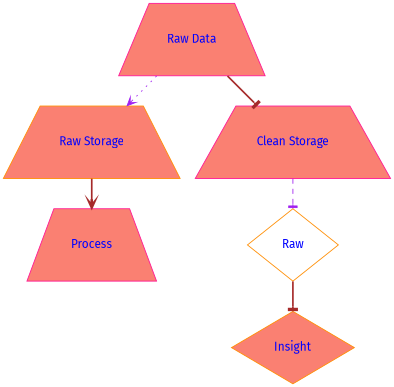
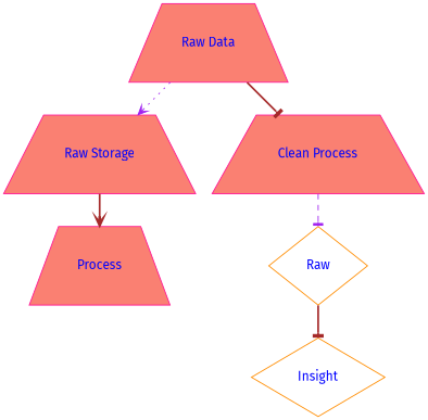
  digraph {
    fontname="Fira Sans"
    rankdir=TB
    node [color=deeppink fillcolor=salmon fontcolor=blue fontname="Fira Sans" margin=0.2 shape=trapezium style=filled]
    edge [arrowhead=tee color=brown fontname="Fira Sans" style=bold]
    "Raw Data" [width=0.5]
-   "Raw Storage" [color=darkorange width=0.5]
-   "Clean Storage" [width=0.5]
+   "Raw Storage" [width=0.5]
+   "Clean Storage" [width=0.5 label="Clean Process"]
    Process [width=0.5]
    n5 [color=darkorange fillcolor=white label=Raw shape=diamond width=0.5]
-   Insight [color=darkorange shape=diamond width=0.5]
+   Insight [color=darkorange fillcolor=white shape=diamond width=0.5]
    "Raw Data" -> "Raw Storage" [arrowhead=vee color=purple style=dotted]
    "Raw Data" -> "Clean Storage"
    "Raw Storage" -> Process [arrowhead=vee]
    "Clean Storage" -> n5 [color=purple style=dashed]
    n5 -> Insight
  }
